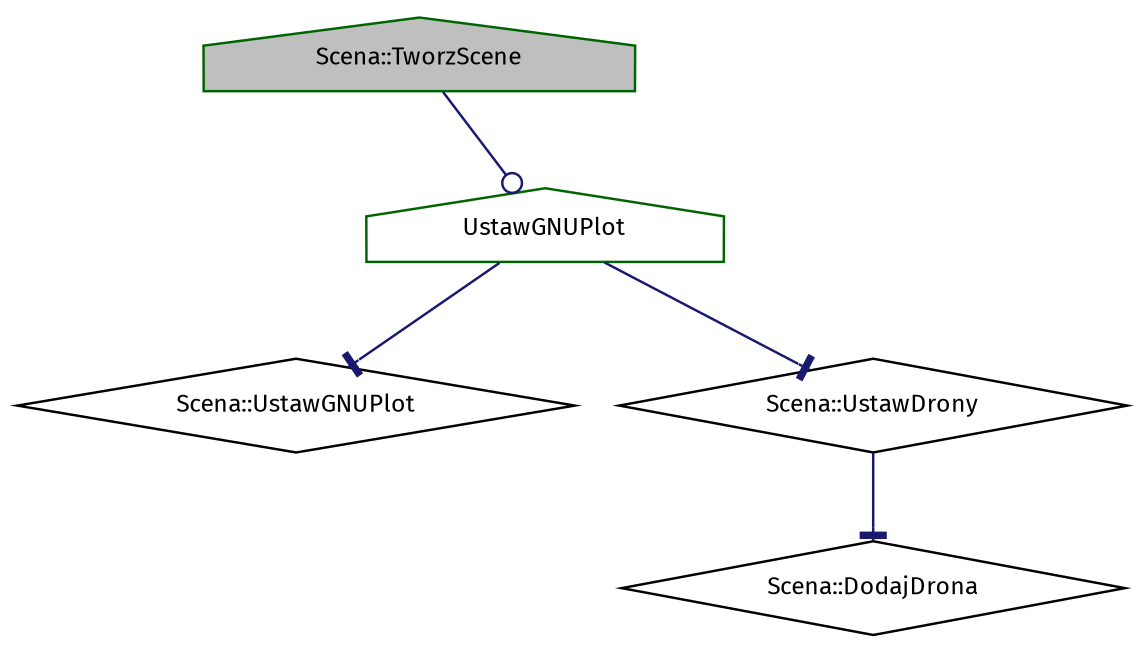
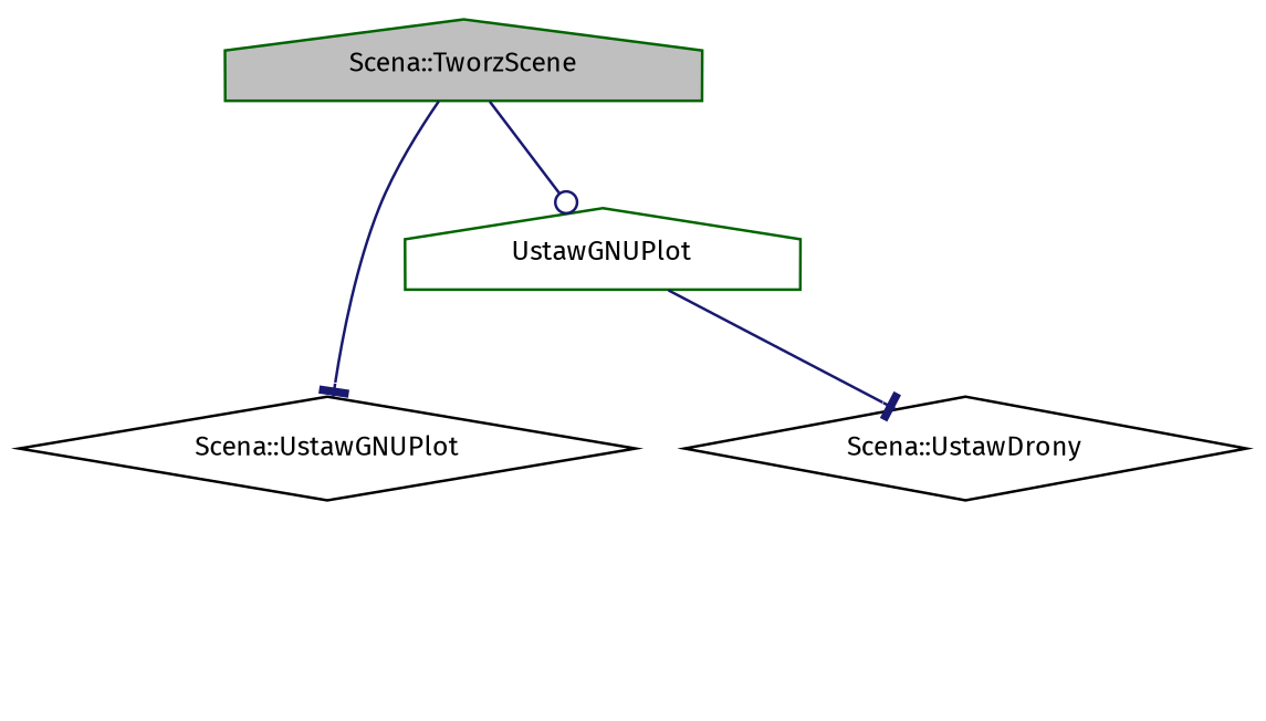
  digraph {
    fontname="Fira Sans"
    rankdir=TB
    node [color=black fillcolor=white fontname="Fira Sans" fontsize=10 shape=diamond style=filled]
    edge [arrowhead=tee color=midnightblue fontname="Fira Sans" fontsize=10 labelfontname=FreeSans labelfontsize=10 style=solid]
    n1 [color=darkgreen fillcolor=grey75 fontcolor=black height=0.2 label="Scena::TworzScene" shape=house width=0.4]
    n2 [color=darkgreen height=0.2 label=UstawGNUPlot shape=house width=0.4]
    n3 [height=0.2 label="Scena::UstawGNUPlot" width=0.4]
    n4 [height=0.2 label="Scena::UstawDrony" width=0.4]
-   n5 [height=0.2 label="Scena::DodajDrona" width=0.4]
    n1 -> n2 [arrowhead=odot]
-   n2 -> n3
+   n1 -> n3
    n2 -> n4
-   n4 -> n5
  }
